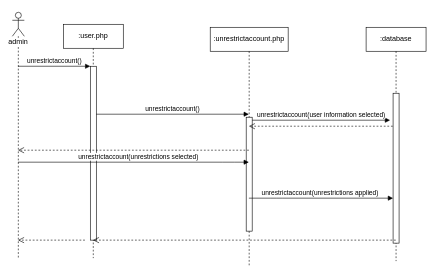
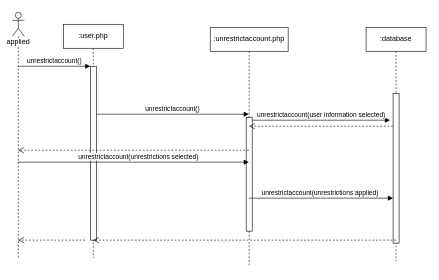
  <mxCell id="0" />
  <mxCell id="1" parent="0" />
  <mxCell id="2" value=":user.php" style="shape=umlLifeline;perimeter=lifelinePerimeter;whiteSpace=wrap;html=1;container=1;collapsible=0;recursiveResize=0;outlineConnect=0;" parent="1" vertex="1"><mxGeometry x="105" y="40" width="100" height="390" as="geometry" /></mxCell>
  <mxCell id="3" value="" style="html=1;points=[];perimeter=orthogonalPerimeter;" parent="2" vertex="1"><mxGeometry x="45" y="70" width="10" height="290" as="geometry" /></mxCell>
  <mxCell id="4" value=":database" style="shape=umlLifeline;perimeter=lifelinePerimeter;whiteSpace=wrap;html=1;container=1;collapsible=0;recursiveResize=0;outlineConnect=0;" parent="1" vertex="1"><mxGeometry x="610" y="45" width="100" height="390" as="geometry" /></mxCell>
  <mxCell id="5" value="" style="html=1;points=[];perimeter=orthogonalPerimeter;" parent="4" vertex="1"><mxGeometry x="45" y="110" width="10" height="250" as="geometry" /></mxCell>
  <mxCell id="6" value=":unrestrictaccount.php" style="shape=umlLifeline;perimeter=lifelinePerimeter;whiteSpace=wrap;html=1;container=1;collapsible=0;recursiveResize=0;outlineConnect=0;" parent="1" vertex="1"><mxGeometry x="350" y="45" width="130" height="400" as="geometry" /></mxCell>
  <mxCell id="7" value="" style="html=1;points=[];perimeter=orthogonalPerimeter;" parent="6" vertex="1"><mxGeometry x="60" y="150" width="10" height="190" as="geometry" /></mxCell>
  <mxCell id="8" value="unrestrictaccount()" style="html=1;verticalAlign=bottom;endArrow=block;" parent="1" target="6" edge="1"><mxGeometry width="80" relative="1" as="geometry"><mxPoint x="160" y="190" as="sourcePoint" /><mxPoint x="240" y="190" as="targetPoint" /></mxGeometry></mxCell>
  <mxCell id="9" value="unrestrictaccount(unrestrictions applied)" style="html=1;verticalAlign=bottom;endArrow=block;" parent="1" edge="1" target="5" source="6"><mxGeometry x="-0.022" width="80" relative="1" as="geometry"><mxPoint x="440" y="360" as="sourcePoint" /><mxPoint x="574.5" y="360" as="targetPoint" /><mxPoint as="offset" /><Array as="points"><mxPoint x="460" y="330" /></Array></mxGeometry></mxCell>
- <mxCell id="10" value="admin&lt;br&gt;" style="shape=umlLifeline;participant=umlActor;perimeter=lifelinePerimeter;whiteSpace=wrap;html=1;container=1;collapsible=0;recursiveResize=0;verticalAlign=top;spacingTop=36;labelBackgroundColor=#ffffff;outlineConnect=0;" parent="1" vertex="1"><mxGeometry x="20" y="20" width="20" height="410" as="geometry" /></mxCell>
+ <mxCell id="10" value="applied&lt;br&gt;" style="shape=umlLifeline;participant=umlActor;perimeter=lifelinePerimeter;whiteSpace=wrap;html=1;container=1;collapsible=0;recursiveResize=0;verticalAlign=top;spacingTop=36;labelBackgroundColor=#ffffff;outlineConnect=0;" parent="1" vertex="1"><mxGeometry x="20" y="20" width="20" height="410" as="geometry" /></mxCell>
  <mxCell id="11" value="unrestrictaccount()" style="html=1;verticalAlign=bottom;endArrow=block;" parent="1" source="10" edge="1"><mxGeometry width="80" relative="1" as="geometry"><mxPoint x="70" y="110" as="sourcePoint" /><mxPoint x="150" y="110" as="targetPoint" /></mxGeometry></mxCell>
  <mxCell id="12" value="" style="html=1;verticalAlign=bottom;endArrow=open;dashed=1;endSize=8;" parent="1" target="10" edge="1" source="6"><mxGeometry x="-0.17" y="-10" relative="1" as="geometry"><mxPoint x="360.5" y="210" as="sourcePoint" /><mxPoint x="240" y="210" as="targetPoint" /><mxPoint as="offset" /><Array as="points"><mxPoint x="90" y="250" /></Array></mxGeometry></mxCell>
  <mxCell id="13" value="unrestrictaccount(unrestrictions selected)" style="html=1;verticalAlign=bottom;endArrow=block;" parent="1" target="6" edge="1" source="10"><mxGeometry x="0.04" width="80" relative="1" as="geometry"><mxPoint x="30" y="240" as="sourcePoint" /><mxPoint x="150.5" y="240" as="targetPoint" /><Array as="points"><mxPoint x="380" y="270" /></Array><mxPoint as="offset" /></mxGeometry></mxCell>
  <mxCell id="14" value="" style="html=1;verticalAlign=bottom;endArrow=open;dashed=1;endSize=8;" parent="1" target="2" edge="1" source="4"><mxGeometry x="-0.17" y="-10" relative="1" as="geometry"><mxPoint x="600" y="400" as="sourcePoint" /><mxPoint x="240" y="400" as="targetPoint" /><mxPoint as="offset" /><Array as="points"><mxPoint x="610" y="400" /></Array></mxGeometry></mxCell>
  <mxCell id="15" value="" style="html=1;verticalAlign=bottom;endArrow=open;dashed=1;endSize=8;" parent="1" target="10" edge="1"><mxGeometry x="-0.17" y="-10" relative="1" as="geometry"><mxPoint x="141" y="400" as="sourcePoint" /><mxPoint x="-190" y="400" as="targetPoint" /><mxPoint as="offset" /></mxGeometry></mxCell>
  <mxCell id="16" value="unrestrictaccount(user information selected)" style="html=1;verticalAlign=bottom;endArrow=block;" edge="1" parent="1"><mxGeometry width="80" relative="1" as="geometry"><mxPoint x="420" y="200" as="sourcePoint" /><mxPoint x="650" y="200" as="targetPoint" /></mxGeometry></mxCell>
  <mxCell id="17" value="" style="html=1;verticalAlign=bottom;endArrow=open;dashed=1;endSize=8;" edge="1" parent="1" target="6"><mxGeometry x="-0.17" y="-10" relative="1" as="geometry"><mxPoint x="654.48" y="210" as="sourcePoint" /><mxPoint x="450" y="210" as="targetPoint" /><mxPoint as="offset" /><Array as="points" /></mxGeometry></mxCell>
